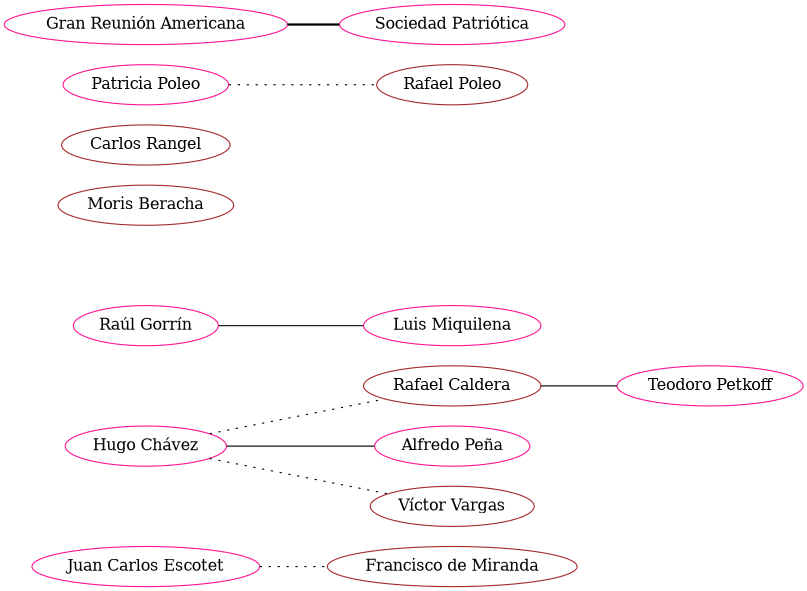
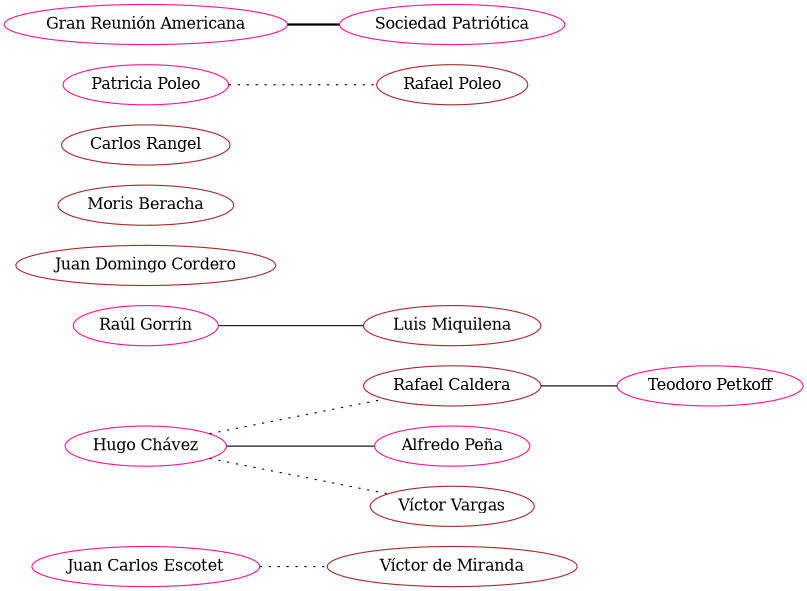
  graph {
    rankdir=LR
    node [color=deeppink]
    edge [style=dotted]
-   n1 [color=brown full="Sebastián Francisco de Miranda y Rodríguez Espinoza" label="Francisco de Miranda" link="https://es.wikipedia.org/wiki/Francisco_de_Miranda"]
+   n1 [color=brown full="Sebastián Francisco de Miranda y Rodríguez Espinoza" label="Víctor de Miranda" link="https://es.wikipedia.org/wiki/Francisco_de_Miranda"]
    n2 [color=brown full="Rafael Antonio Caldera Rodríguez" label="Rafael Caldera" link="https://es.wikipedia.org/wiki/Rafael_Caldera"]
    n3 [full="Hugo Rafael Chávez Frías" label="Hugo Chávez" link="https://es.wikipedia.org/wiki/Hugo_Chávez"]
-   n4 [full="Luis Manuel Miquilena Hernández" label="Luis Miquilena" link="https://es.wikipedia.org/wiki/Luis_Miquilena"]
+   n4 [color=brown full="Luis Manuel Miquilena Hernández" label="Luis Miquilena" link="https://es.wikipedia.org/wiki/Luis_Miquilena"]
    n5 [full="Teodoro Petkoff Malek" label="Teodoro Petkoff" link="https://es.wikipedia.org/wiki/Teodoro_Petkoff"]
    n6 [full="Alfredo Antonio Peña" label="Alfredo Peña" link="https://es.wikipedia.org/wiki/Alfredo_Peña_(político)"]
    n7 [color=brown full="Víctor Vargas Irausquín" label="Víctor Vargas" link="https://es.wikipedia.org/wiki/Víctor_Vargas"]
    n8 [full="Juan Carlos Escotet Rodríguez" label="Juan Carlos Escotet" link="https://es.wikipedia.org/wiki/Juan_Carlos_Escotet"]
    n9 [full="Raúl Gorrín Belisario" label="Raúl Gorrín" link="https://es.wikipedia.org/wiki/Raúl_Gorrín"]
+   n10 [color=brown full="Juan Domingo Cordero" label="Juan Domingo Cordero" link="https://poderopediave.org/persona/juan-domingo-cordero"]
    n11 [color=brown full="Moris Beracha" label="Moris Beracha" link="https://www.linkedin.com/in/morisberacha"]
    n12 [color=brown full="Carlos Enrique Rangel Guevara" label="Carlos Rangel" link="https://es.wikipedia.org/wiki/Carlos_Rangel"]
    n13 [full="Patricia Poleo" label="Patricia Poleo" link="https://es.wikipedia.org/wiki/Patricia_Poleo"]
    n14 [color=brown full="Rafael David Poleo Isava" label="Rafael Poleo" link="https://es.wikipedia.org/wiki/Rafael_Poleo"]
    n15 [label="Gran Reunión Americana" link="https://es.wikipedia.org/wiki/Logia_Lautaro"]
    n16 [label="Sociedad Patriótica" link="https://es.wikipedia.org/wiki/Sociedad_Patriótica_(Venezuela)"]
    subgraph sub_1 {
      n1
      n2
      n3
      n4
      n5
      n6
    }
    subgraph sub_2 {
      n7
      n8
    }
    subgraph sub_3 {
      n9
+     n10
      n11
    }
    subgraph sub_4 {
      n12
      n13
      n14
    }
    subgraph sub_5 {
      n15
      n16
    }
    n2 -- n5 [style=solid]
    n3 -- n2
    n3 -- n6 [style=solid]
    n3 -- n7
    n8 -- n1
    n9 -- n4 [style=solid]
    n13 -- n14
    n15 -- n16 [style=bold]
  }
